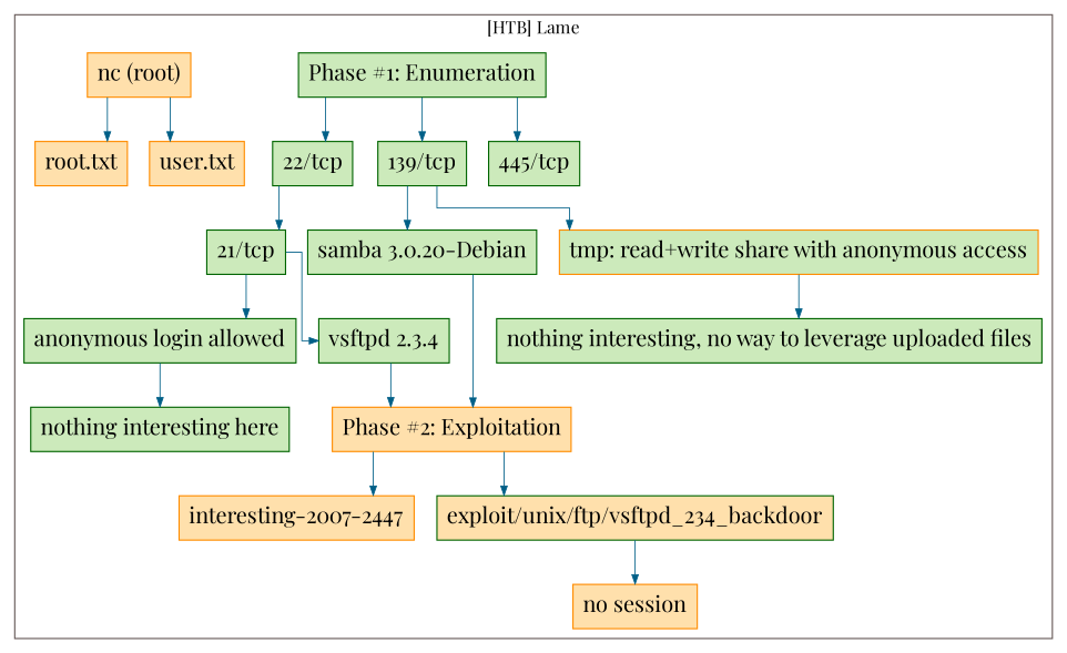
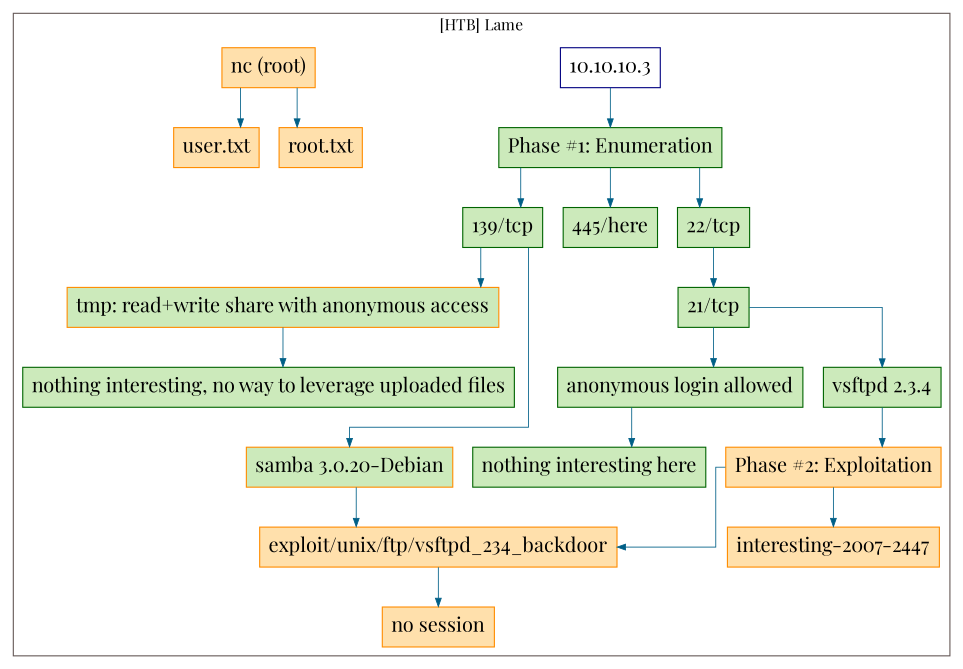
  digraph {
    bgcolor="#ffffff"
    fixedsize=true
    fontname="Playfair Display"
    nodesdictep=1.0
    splines=ortho
    node [color=darkgreen fillcolor="#cceabb" fontname="Playfair Display" fontsize=18 shape=box style="filled,solid"]
    edge [arrowsize=0.75 color="#005f87" fontname="Playfair Display" penwidth=0.75 style=solid]
+   n1 [color=navyblue fillcolor="#ffffff" label="10.10.10.3" width=0.25]
    n2 [label="Phase #1: Enumeration" width=0.25]
    n3 [label="139/tcp" width=0.25]
    n4 [color=darkorange label="tmp: read+write share with anonymous access" width=0.25]
-   n5 [label="samba 3.0.20-Debian" width=0.25]
+   n5 [color=darkorange label="samba 3.0.20-Debian" width=0.25]
    n6 [label="nothing interesting, no way to leverage uploaded files" width=0.25]
    n7 [color=darkorange fillcolor="#ffe0ac" label="Phase #2: Exploitation" width=0.25]
    n8 [color=darkorange fillcolor="#ffe0ac" label="interesting-2007-2447" width=0.25]
    n9 [color=darkorange fillcolor="#ffe0ac" label="nc (root)" width=0.25]
    n10 [color=darkorange fillcolor="#ffe0ac" label="user.txt" width=0.25]
    n11 [color=darkorange fillcolor="#ffe0ac" label="root.txt" width=0.25]
-   n12 [label="445/tcp" width=0.25]
+   n12 [label="445/here" width=0.25]
    n13 [label="21/tcp" width=0.25]
    n14 [label="22/tcp" width=0.25]
    n15 [label="anonymous login allowed" width=0.25]
    n16 [label="vsftpd 2.3.4" width=0.25]
    n17 [label="nothing interesting here" width=0.25]
-   n18 [fillcolor="#ffe0ac" label="exploit/unix/ftp/vsftpd_234_backdoor" width=0.25]
+   n18 [color=darkorange fillcolor="#ffe0ac" label="exploit/unix/ftp/vsftpd_234_backdoor" width=0.25]
    n19 [color=darkorange fillcolor="#ffe0ac" label="no session" width=0.25]
    subgraph cluster_1 {
      color="#665957"
      label="[HTB] Lame"
+     n1
      n2
      n3
      n4
      n5
      n6
      n7
      n8
      n9
      n10
      n11
      n12
      n13
      n14
      n15
      n16
      n17
      n18
      n19
    }
+   n1 -> n2
    n2 -> n3
    n2 -> n12
    n2 -> n14
    n3 -> n4
    n3 -> n5
    n4 -> n6
-   n5 -> n7
+   n5 -> n18
    n7 -> n8
    n7 -> n18
    n9 -> n10
    n9 -> n11
    n13 -> n15
    n13 -> n16
    n14 -> n13
    n15 -> n17
    n16 -> n7
    n18 -> n19
  }
